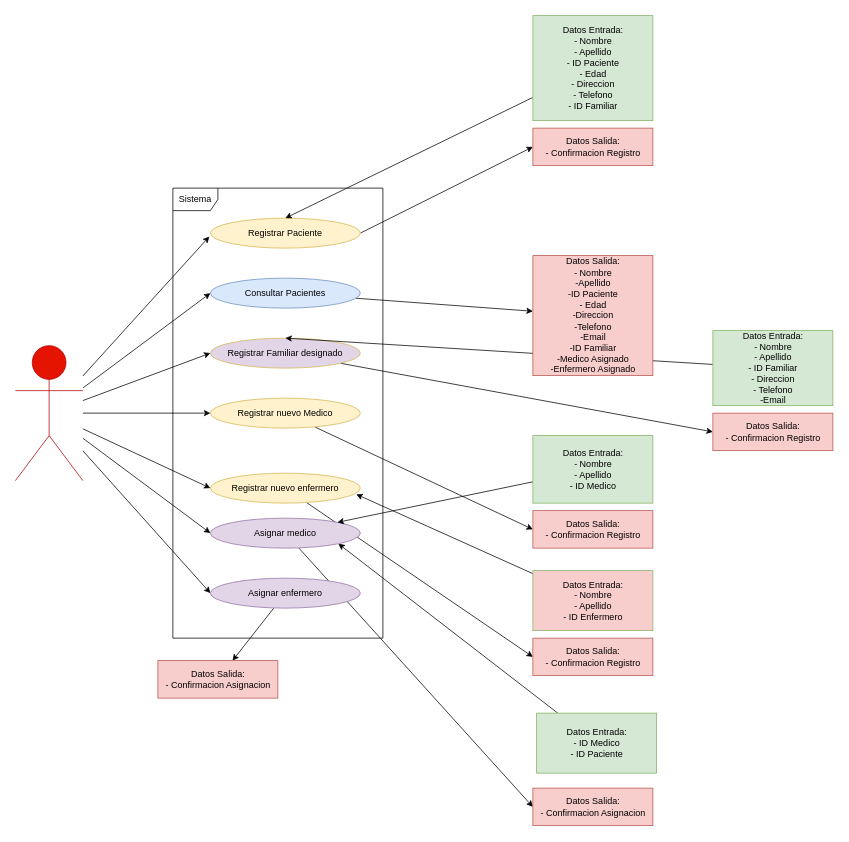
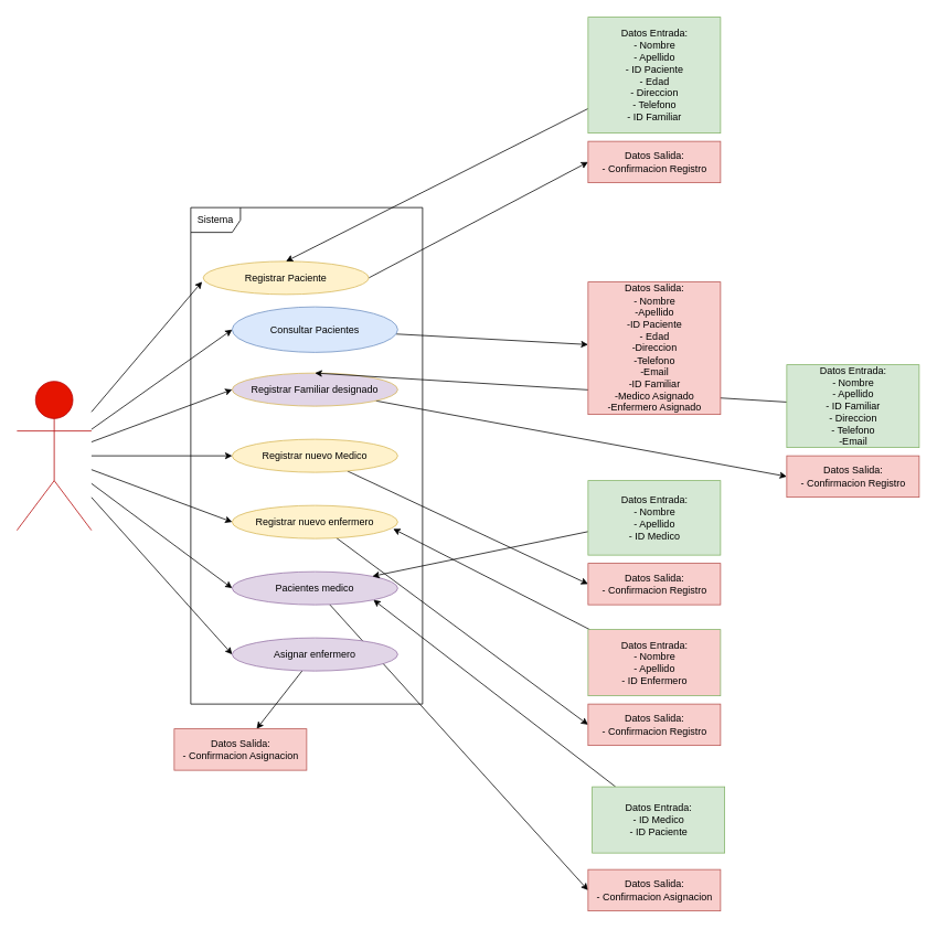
  <mxCell id="0" />
  <mxCell id="1" parent="0" />
  <mxCell id="2" value="Sistema" style="shape=umlFrame;whiteSpace=wrap;html=1;" parent="1" vertex="1"><mxGeometry x="230" y="250" width="280" height="600" as="geometry" /></mxCell>
  <mxCell id="3" style="rounded=0;orthogonalLoop=1;jettySize=auto;html=1;entryX=-0.007;entryY=0.614;entryDx=0;entryDy=0;entryPerimeter=0;" parent="1" source="11" target="13" edge="1"><mxGeometry relative="1" as="geometry" /></mxCell>
  <mxCell id="4" style="rounded=0;orthogonalLoop=1;jettySize=auto;html=1;entryX=0;entryY=0.5;entryDx=0;entryDy=0;" parent="1" source="11" target="15" edge="1"><mxGeometry relative="1" as="geometry" /></mxCell>
  <mxCell id="5" style="rounded=0;orthogonalLoop=1;jettySize=auto;html=1;entryX=0;entryY=0.5;entryDx=0;entryDy=0;" parent="1" source="11" target="17" edge="1"><mxGeometry relative="1" as="geometry" /></mxCell>
  <mxCell id="6" style="orthogonalLoop=1;jettySize=auto;html=1;strokeColor=none;" parent="1" source="11" target="19" edge="1"><mxGeometry relative="1" as="geometry" /></mxCell>
  <mxCell id="7" style="orthogonalLoop=1;jettySize=auto;html=1;rounded=0;entryX=0;entryY=0.5;entryDx=0;entryDy=0;" parent="1" source="11" target="19" edge="1"><mxGeometry relative="1" as="geometry" /></mxCell>
  <mxCell id="8" style="edgeStyle=none;rounded=0;orthogonalLoop=1;jettySize=auto;html=1;entryX=0;entryY=0.5;entryDx=0;entryDy=0;" parent="1" source="11" target="21" edge="1"><mxGeometry relative="1" as="geometry" /></mxCell>
  <mxCell id="9" style="edgeStyle=none;rounded=0;orthogonalLoop=1;jettySize=auto;html=1;entryX=0;entryY=0.5;entryDx=0;entryDy=0;" parent="1" source="11" target="23" edge="1"><mxGeometry relative="1" as="geometry" /></mxCell>
  <mxCell id="10" style="edgeStyle=none;rounded=0;orthogonalLoop=1;jettySize=auto;html=1;entryX=0;entryY=0.5;entryDx=0;entryDy=0;" parent="1" source="11" target="25" edge="1"><mxGeometry relative="1" as="geometry" /></mxCell>
  <mxCell id="11" value="Auxiliar" style="shape=umlActor;verticalLabelPosition=bottom;verticalAlign=top;html=1;fillColor=#e51400;fontColor=#ffffff;strokeColor=#B20000;" parent="1" vertex="1"><mxGeometry x="20" y="460" width="90" height="180" as="geometry" /></mxCell>
  <mxCell id="12" style="edgeStyle=none;rounded=0;orthogonalLoop=1;jettySize=auto;html=1;entryX=0;entryY=0.5;entryDx=0;entryDy=0;exitX=1;exitY=0.5;exitDx=0;exitDy=0;" parent="1" source="13" target="36" edge="1"><mxGeometry relative="1" as="geometry" /></mxCell>
- <mxCell id="13" value="Registrar Paciente" style="ellipse;whiteSpace=wrap;html=1;fillColor=#fff2cc;strokeColor=#d6b656;" parent="1" vertex="1"><mxGeometry x="280" y="290" width="200" height="40" as="geometry" /></mxCell>
+ <mxCell id="13" value="Registrar Paciente" style="ellipse;whiteSpace=wrap;html=1;fillColor=#fff2cc;strokeColor=#d6b656;" parent="1" vertex="1"><mxGeometry x="245" y="315" width="200" height="40" as="geometry" /></mxCell>
  <mxCell id="14" style="edgeStyle=none;rounded=0;orthogonalLoop=1;jettySize=auto;html=1;" parent="1" source="15" target="37" edge="1"><mxGeometry relative="1" as="geometry" /></mxCell>
- <mxCell id="15" value="Consultar Pacientes" style="ellipse;whiteSpace=wrap;html=1;fillColor=#dae8fc;strokeColor=#6c8ebf;" parent="1" vertex="1"><mxGeometry x="280" y="370" width="200" height="40" as="geometry" /></mxCell>
+ <mxCell id="15" value="Consultar Pacientes" style="ellipse;whiteSpace=wrap;html=1;fillColor=#dae8fc;strokeColor=#6c8ebf;" parent="1" vertex="1"><mxGeometry x="280" y="370" width="200" height="55" as="geometry" /></mxCell>
  <mxCell id="16" style="edgeStyle=none;rounded=0;orthogonalLoop=1;jettySize=auto;html=1;entryX=0;entryY=0.5;entryDx=0;entryDy=0;" parent="1" source="17" target="38" edge="1"><mxGeometry relative="1" as="geometry" /></mxCell>
  <mxCell id="17" value="Registrar Familiar designado&lt;br&gt;" style="ellipse;whiteSpace=wrap;html=1;fillColor=#e1d5e7;strokeColor=#d6b656;" parent="1" vertex="1"><mxGeometry x="280" y="450" width="200" height="40" as="geometry" /></mxCell>
  <mxCell id="18" style="edgeStyle=none;rounded=0;orthogonalLoop=1;jettySize=auto;html=1;entryX=0;entryY=0.5;entryDx=0;entryDy=0;" parent="1" source="19" target="40" edge="1"><mxGeometry relative="1" as="geometry" /></mxCell>
  <mxCell id="19" value="Registrar nuevo Medico" style="ellipse;whiteSpace=wrap;html=1;fillColor=#fff2cc;strokeColor=#d6b656;" parent="1" vertex="1"><mxGeometry x="280" y="530" width="200" height="40" as="geometry" /></mxCell>
  <mxCell id="20" style="edgeStyle=none;rounded=0;orthogonalLoop=1;jettySize=auto;html=1;entryX=0;entryY=0.5;entryDx=0;entryDy=0;" parent="1" source="21" target="39" edge="1"><mxGeometry relative="1" as="geometry" /></mxCell>
- <mxCell id="21" value="Registrar nuevo enfermero" style="ellipse;whiteSpace=wrap;html=1;fillColor=#fff2cc;strokeColor=#d6b656;" parent="1" vertex="1"><mxGeometry x="280" y="630" width="200" height="40" as="geometry" /></mxCell>
+ <mxCell id="21" value="Registrar nuevo enfermero" style="ellipse;whiteSpace=wrap;html=1;fillColor=#fff2cc;strokeColor=#d6b656;" parent="1" vertex="1"><mxGeometry x="280" y="610" width="200" height="40" as="geometry" /></mxCell>
  <mxCell id="22" style="edgeStyle=none;rounded=0;orthogonalLoop=1;jettySize=auto;html=1;entryX=0;entryY=0.5;entryDx=0;entryDy=0;" parent="1" source="23" target="41" edge="1"><mxGeometry relative="1" as="geometry" /></mxCell>
- <mxCell id="23" value="Asignar medico" style="ellipse;whiteSpace=wrap;html=1;fillColor=#e1d5e7;strokeColor=#9673a6;" parent="1" vertex="1"><mxGeometry x="280" y="690" width="200" height="40" as="geometry" /></mxCell>
+ <mxCell id="23" value="Pacientes medico" style="ellipse;whiteSpace=wrap;html=1;fillColor=#e1d5e7;strokeColor=#9673a6;" parent="1" vertex="1"><mxGeometry x="280" y="690" width="200" height="40" as="geometry" /></mxCell>
  <mxCell id="24" style="edgeStyle=none;rounded=0;orthogonalLoop=1;jettySize=auto;html=1;" parent="1" source="25" target="42" edge="1"><mxGeometry relative="1" as="geometry" /></mxCell>
  <mxCell id="25" value="Asignar enfermero" style="ellipse;whiteSpace=wrap;html=1;fillColor=#e1d5e7;strokeColor=#9673a6;" parent="1" vertex="1"><mxGeometry x="280" y="770" width="200" height="40" as="geometry" /></mxCell>
  <mxCell id="26" style="edgeStyle=none;rounded=0;orthogonalLoop=1;jettySize=auto;html=1;entryX=0.5;entryY=0;entryDx=0;entryDy=0;" parent="1" source="27" target="13" edge="1"><mxGeometry relative="1" as="geometry" /></mxCell>
  <mxCell id="27" value="Datos Entrada:&lt;br&gt;- Nombre&lt;br&gt;- Apellido&lt;br&gt;- ID Paciente&lt;br&gt;- Edad&lt;br&gt;- Direccion&lt;br&gt;- Telefono&lt;br&gt;- ID Familiar" style="html=1;fillColor=#d5e8d4;strokeColor=#82b366;" parent="1" vertex="1"><mxGeometry x="710" y="20" width="160" height="140" as="geometry" /></mxCell>
  <mxCell id="28" style="edgeStyle=none;rounded=0;orthogonalLoop=1;jettySize=auto;html=1;entryX=0.5;entryY=0;entryDx=0;entryDy=0;" parent="1" source="29" target="17" edge="1"><mxGeometry relative="1" as="geometry" /></mxCell>
  <mxCell id="29" value="Datos Entrada:&lt;br&gt;- Nombre&lt;br&gt;- Apellido&lt;br&gt;- ID Familiar&lt;br&gt;- Direccion&lt;br&gt;- Telefono&lt;br&gt;-Email" style="html=1;fillColor=#d5e8d4;strokeColor=#82b366;" parent="1" vertex="1"><mxGeometry x="950" y="440" width="160" height="100" as="geometry" /></mxCell>
  <mxCell id="30" style="edgeStyle=none;rounded=0;orthogonalLoop=1;jettySize=auto;html=1;" parent="1" source="31" target="23" edge="1"><mxGeometry relative="1" as="geometry" /></mxCell>
  <mxCell id="31" value="Datos Entrada:&lt;br&gt;- Nombre&lt;br&gt;- Apellido&lt;br&gt;- ID Medico" style="html=1;fillColor=#d5e8d4;strokeColor=#82b366;" parent="1" vertex="1"><mxGeometry x="710" y="580" width="160" height="90" as="geometry" /></mxCell>
  <mxCell id="32" style="edgeStyle=none;rounded=0;orthogonalLoop=1;jettySize=auto;html=1;entryX=0.973;entryY=0.706;entryDx=0;entryDy=0;entryPerimeter=0;" parent="1" source="33" target="21" edge="1"><mxGeometry relative="1" as="geometry" /></mxCell>
  <mxCell id="33" value="Datos Entrada:&lt;br&gt;- Nombre&lt;br&gt;- Apellido&lt;br&gt;- ID Enfermero" style="html=1;fillColor=#f8cecc;strokeColor=#82b366;" parent="1" vertex="1"><mxGeometry x="710" y="760" width="160" height="80" as="geometry" /></mxCell>
  <mxCell id="34" style="edgeStyle=none;rounded=0;orthogonalLoop=1;jettySize=auto;html=1;entryX=1;entryY=1;entryDx=0;entryDy=0;" parent="1" source="35" target="23" edge="1"><mxGeometry relative="1" as="geometry" /></mxCell>
  <mxCell id="35" value="Datos Entrada:&lt;br&gt;- ID Medico&lt;br&gt;- ID Paciente" style="html=1;fillColor=#d5e8d4;strokeColor=#82b366;" parent="1" vertex="1"><mxGeometry x="715" y="950" width="160" height="80" as="geometry" /></mxCell>
  <mxCell id="36" value="Datos Salida:&lt;br&gt;- Confirmacion Registro" style="html=1;fillColor=#f8cecc;strokeColor=#b85450;" parent="1" vertex="1"><mxGeometry x="710" y="170" width="160" height="50" as="geometry" /></mxCell>
  <mxCell id="37" value="Datos Salida:&lt;br&gt;- Nombre&lt;br&gt;-Apellido&lt;br&gt;-ID Paciente&lt;br&gt;- Edad&lt;br&gt;-Direccion&lt;br&gt;-Telefono&lt;br&gt;-Email&lt;br&gt;-ID Familiar&lt;br&gt;-Medico Asignado&lt;br&gt;-Enfermero Asignado" style="html=1;fillColor=#f8cecc;strokeColor=#b85450;" parent="1" vertex="1"><mxGeometry x="710" y="340" width="160" height="160" as="geometry" /></mxCell>
  <mxCell id="38" value="Datos Salida:&lt;br&gt;- Confirmacion Registro" style="html=1;fillColor=#f8cecc;strokeColor=#b85450;" parent="1" vertex="1"><mxGeometry x="950" y="550" width="160" height="50" as="geometry" /></mxCell>
  <mxCell id="39" value="Datos Salida:&lt;br&gt;- Confirmacion Registro" style="html=1;fillColor=#f8cecc;strokeColor=#b85450;" parent="1" vertex="1"><mxGeometry x="710" y="850" width="160" height="50" as="geometry" /></mxCell>
  <mxCell id="40" value="Datos Salida:&lt;br&gt;- Confirmacion Registro" style="html=1;fillColor=#f8cecc;strokeColor=#b85450;" parent="1" vertex="1"><mxGeometry x="710" y="680" width="160" height="50" as="geometry" /></mxCell>
  <mxCell id="41" value="Datos Salida:&lt;br&gt;- Confirmacion Asignacion" style="html=1;fillColor=#f8cecc;strokeColor=#b85450;" parent="1" vertex="1"><mxGeometry x="710" y="1050" width="160" height="50" as="geometry" /></mxCell>
  <mxCell id="42" value="Datos Salida:&lt;br&gt;- Confirmacion Asignacion" style="html=1;fillColor=#f8cecc;strokeColor=#b85450;" parent="1" vertex="1"><mxGeometry x="210" y="880" width="160" height="50" as="geometry" /></mxCell>
